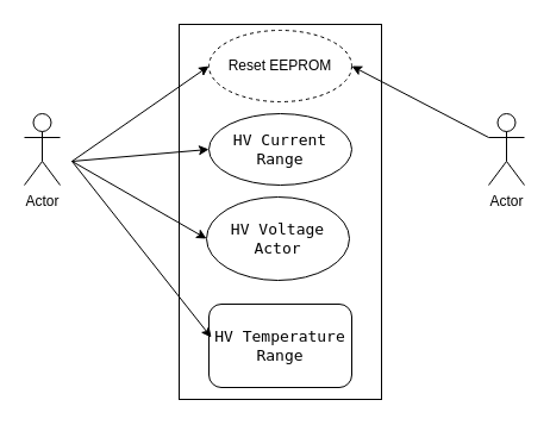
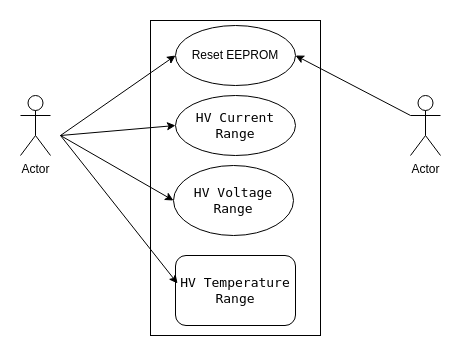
  <mxCell id="0" />
  <mxCell id="1" parent="0" />
  <mxCell id="2" value="Actor" style="shape=umlActor;verticalLabelPosition=bottom;verticalAlign=top;html=1;outlineConnect=0;" parent="1" vertex="1"><mxGeometry x="20" y="95" width="30" height="60" as="geometry" /></mxCell>
  <mxCell id="3" value="" style="rounded=0;whiteSpace=wrap;html=1;" parent="1" vertex="1"><mxGeometry x="150" y="20" width="170" height="315" as="geometry" /></mxCell>
  <mxCell id="4" value="&lt;font style=&quot;font-size: 13px&quot;&gt;&lt;span style=&quot;left: 240px ; top: 868.78px ; font-family: monospace ; transform: scalex(1)&quot;&gt;HV Current Range&lt;/span&gt;&lt;/font&gt;" style="ellipse;whiteSpace=wrap;html=1;" parent="1" vertex="1"><mxGeometry x="175" y="95" width="120" height="60" as="geometry" /></mxCell>
- <mxCell id="5" value="&lt;font style=&quot;font-size: 13px&quot;&gt;&lt;span style=&quot;left: 240px ; top: 868.78px ; font-family: monospace ; transform: scalex(1)&quot;&gt;HV Voltage Actor&lt;/span&gt;&lt;/font&gt;" style="ellipse;whiteSpace=wrap;html=1;" parent="1" vertex="1"><mxGeometry x="173" y="165" width="120" height="70" as="geometry" /></mxCell>
+ <mxCell id="5" value="&lt;font style=&quot;font-size: 13px&quot;&gt;&lt;span style=&quot;left: 240px ; top: 868.78px ; font-family: monospace ; transform: scalex(1)&quot;&gt;HV Voltage Range&lt;/span&gt;&lt;/font&gt;" style="ellipse;whiteSpace=wrap;html=1;" parent="1" vertex="1"><mxGeometry x="173" y="165" width="120" height="70" as="geometry" /></mxCell>
  <mxCell id="6" value="" style="endArrow=classic;html=1;entryX=0;entryY=0.5;entryDx=0;entryDy=0;" parent="1" target="4" edge="1"><mxGeometry width="50" height="50" relative="1" as="geometry"><mxPoint x="60" y="135" as="sourcePoint" /><mxPoint x="110" y="235" as="targetPoint" /></mxGeometry></mxCell>
  <mxCell id="7" value="" style="endArrow=classic;html=1;entryX=0;entryY=0.5;entryDx=0;entryDy=0;" parent="1" target="5" edge="1"><mxGeometry width="50" height="50" relative="1" as="geometry"><mxPoint x="60" y="135" as="sourcePoint" /><mxPoint x="60" y="255" as="targetPoint" /></mxGeometry></mxCell>
- <mxCell id="8" value="Reset EEPROM" style="ellipse;whiteSpace=wrap;html=1;dashed=1;" parent="1" vertex="1"><mxGeometry x="175" y="25" width="120" height="60" as="geometry" /></mxCell>
+ <mxCell id="8" value="Reset EEPROM" style="ellipse;whiteSpace=wrap;html=1;" parent="1" vertex="1"><mxGeometry x="175" y="25" width="120" height="60" as="geometry" /></mxCell>
  <mxCell id="9" value="" style="endArrow=classic;html=1;entryX=0;entryY=0.5;entryDx=0;entryDy=0;" parent="1" target="8" edge="1"><mxGeometry width="50" height="50" relative="1" as="geometry"><mxPoint x="60" y="135" as="sourcePoint" /><mxPoint x="168" y="190" as="targetPoint" /></mxGeometry></mxCell>
  <mxCell id="10" value="&lt;font style=&quot;font-size: 13px&quot;&gt;&lt;span style=&quot;left: 240px ; top: 868.78px ; font-family: monospace ; transform: scalex(1)&quot;&gt;HV Temperature Range&lt;/span&gt;&lt;/font&gt;" style="whiteSpace=wrap;html=1;rounded=1;" vertex="1" parent="1"><mxGeometry x="175" y="255" width="120" height="70" as="geometry" /></mxCell>
  <mxCell id="11" value="" style="endArrow=classic;html=1;entryX=0.017;entryY=0.4;entryDx=0;entryDy=0;entryPerimeter=0;" edge="1" parent="1" target="10"><mxGeometry width="50" height="50" relative="1" as="geometry"><mxPoint x="60" y="135" as="sourcePoint" /><mxPoint x="158" y="210" as="targetPoint" /></mxGeometry></mxCell>
  <mxCell id="12" value="Actor" style="shape=umlActor;verticalLabelPosition=bottom;verticalAlign=top;html=1;outlineConnect=0;" vertex="1" parent="1"><mxGeometry x="410" y="95" width="30" height="60" as="geometry" /></mxCell>
  <mxCell id="13" value="" style="endArrow=classic;html=1;entryX=1;entryY=0.5;entryDx=0;entryDy=0;exitX=0;exitY=0.333;exitDx=0;exitDy=0;exitPerimeter=0;" edge="1" parent="1" source="12" target="8"><mxGeometry width="50" height="50" relative="1" as="geometry"><mxPoint x="400" y="125" as="sourcePoint" /><mxPoint x="480" y="-145" as="targetPoint" /></mxGeometry></mxCell>
